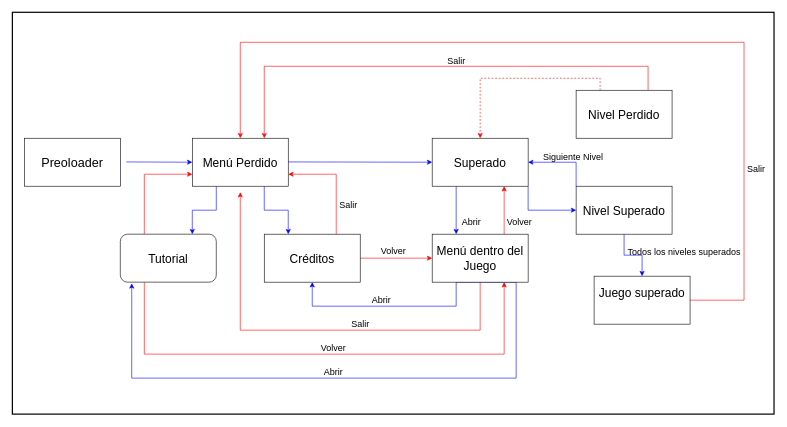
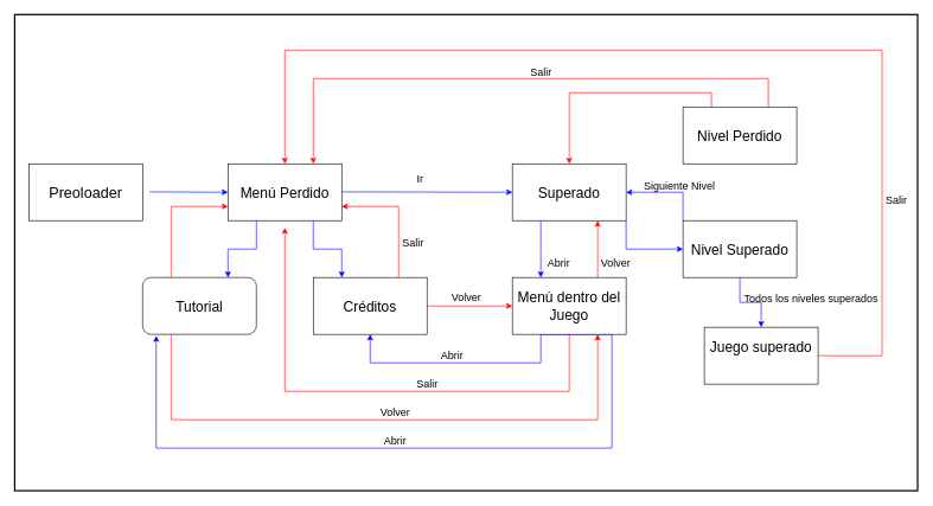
  <mxCell id="0" />
  <mxCell id="1" parent="0" />
  <mxCell id="2" value="&lt;div style=&quot;font-size: 21px&quot;&gt;&lt;font style=&quot;font-size: 21px&quot;&gt;Preoloader&lt;/font&gt;&lt;/div&gt;" style="rounded=0;whiteSpace=wrap;html=1;" parent="1" vertex="1"><mxGeometry x="40" y="230" width="160" height="80" as="geometry" /></mxCell>
  <mxCell id="3" value="" style="endArrow=classic;html=1;fillColor=#d5e8d4;strokeColor=#0000FF;entryX=0;entryY=0.5;entryDx=0;entryDy=0;" parent="1" target="6" edge="1"><mxGeometry width="50" height="50" relative="1" as="geometry"><mxPoint x="210" y="269.5" as="sourcePoint" /><mxPoint x="310" y="269.5" as="targetPoint" /></mxGeometry></mxCell>
  <mxCell id="4" style="edgeStyle=orthogonalEdgeStyle;rounded=0;orthogonalLoop=1;jettySize=auto;html=1;exitX=0.25;exitY=1;exitDx=0;exitDy=0;entryX=0.75;entryY=0;entryDx=0;entryDy=0;strokeColor=#0000FF;" parent="1" source="6" target="13" edge="1"><mxGeometry relative="1" as="geometry"><mxPoint x="280" y="390" as="targetPoint" /><Array as="points"><mxPoint x="360" y="350" /><mxPoint x="320" y="350" /></Array></mxGeometry></mxCell>
  <mxCell id="5" style="edgeStyle=orthogonalEdgeStyle;rounded=0;orthogonalLoop=1;jettySize=auto;html=1;exitX=0.75;exitY=1;exitDx=0;exitDy=0;entryX=0.25;entryY=0;entryDx=0;entryDy=0;strokeColor=#0000FF;" parent="1" source="6" target="16" edge="1"><mxGeometry relative="1" as="geometry"><mxPoint x="480" y="380" as="targetPoint" /></mxGeometry></mxCell>
  <mxCell id="6" value="&lt;font style=&quot;font-size: 20px&quot;&gt;Menú Perdido&lt;/font&gt;" style="rounded=0;whiteSpace=wrap;html=1;" parent="1" vertex="1"><mxGeometry x="320" y="230" width="160" height="80" as="geometry" /></mxCell>
  <mxCell id="7" value="" style="endArrow=classic;html=1;strokeColor=#0000FF;strokeWidth=1;" parent="1" edge="1"><mxGeometry width="50" height="50" relative="1" as="geometry"><mxPoint x="480" y="269.5" as="sourcePoint" /><mxPoint x="720" y="270" as="targetPoint" /></mxGeometry></mxCell>
  <mxCell id="8" style="edgeStyle=orthogonalEdgeStyle;rounded=0;orthogonalLoop=1;jettySize=auto;html=1;exitX=0.25;exitY=1;exitDx=0;exitDy=0;strokeColor=#0000FF;" parent="1" source="10" edge="1"><mxGeometry relative="1" as="geometry"><mxPoint x="800" y="320" as="sourcePoint" /><mxPoint x="760" y="390" as="targetPoint" /></mxGeometry></mxCell>
  <mxCell id="9" style="edgeStyle=orthogonalEdgeStyle;rounded=0;orthogonalLoop=1;jettySize=auto;html=1;exitX=1;exitY=1;exitDx=0;exitDy=0;entryX=0;entryY=0.5;entryDx=0;entryDy=0;strokeWidth=1;strokeColor=#0000FF;" parent="1" source="10" target="19" edge="1"><mxGeometry relative="1" as="geometry" /></mxCell>
  <mxCell id="10" value="&lt;p&gt;&lt;font style=&quot;font-size: 20px&quot;&gt;Superado&lt;/font&gt;&lt;/p&gt;" style="rounded=0;whiteSpace=wrap;html=1;" parent="1" vertex="1"><mxGeometry x="720" y="230" width="160" height="80" as="geometry" /></mxCell>
  <mxCell id="11" style="edgeStyle=orthogonalEdgeStyle;rounded=0;orthogonalLoop=1;jettySize=auto;html=1;exitX=0.25;exitY=0;exitDx=0;exitDy=0;entryX=0;entryY=0.75;entryDx=0;entryDy=0;strokeColor=#FF0000;strokeWidth=1;" parent="1" source="13" target="6" edge="1"><mxGeometry relative="1" as="geometry" /></mxCell>
  <mxCell id="12" style="edgeStyle=orthogonalEdgeStyle;rounded=0;orthogonalLoop=1;jettySize=auto;html=1;exitX=0.25;exitY=1;exitDx=0;exitDy=0;entryX=0.75;entryY=1;entryDx=0;entryDy=0;strokeColor=#FF0000;strokeWidth=1;" parent="1" source="13" target="27" edge="1"><mxGeometry relative="1" as="geometry"><Array as="points"><mxPoint x="240" y="590" /><mxPoint x="840" y="590" /></Array></mxGeometry></mxCell>
  <mxCell id="13" value="&lt;div style=&quot;font-size: 20px&quot;&gt;&lt;font style=&quot;font-size: 20px&quot;&gt;Tutorial&lt;/font&gt;&lt;/div&gt;" style="whiteSpace=wrap;html=1;rounded=1;" parent="1" vertex="1"><mxGeometry x="200" y="390" width="160" height="80" as="geometry" /></mxCell>
  <mxCell id="14" style="edgeStyle=orthogonalEdgeStyle;rounded=0;orthogonalLoop=1;jettySize=auto;html=1;exitX=0.75;exitY=0;exitDx=0;exitDy=0;entryX=1;entryY=0.75;entryDx=0;entryDy=0;fillColor=#f8cecc;strokeWidth=1;strokeColor=#FF0000;" parent="1" source="16" target="6" edge="1"><mxGeometry relative="1" as="geometry" /></mxCell>
  <mxCell id="15" style="edgeStyle=orthogonalEdgeStyle;rounded=0;orthogonalLoop=1;jettySize=auto;html=1;exitX=1;exitY=0.5;exitDx=0;exitDy=0;entryX=0;entryY=0.5;entryDx=0;entryDy=0;strokeColor=#FF0000;strokeWidth=1;" parent="1" source="16" target="27" edge="1"><mxGeometry relative="1" as="geometry" /></mxCell>
  <mxCell id="16" value="&lt;font style=&quot;font-size: 20px&quot;&gt;Créditos&lt;/font&gt;" style="rounded=0;whiteSpace=wrap;html=1;" parent="1" vertex="1"><mxGeometry x="440" y="390" width="160" height="80" as="geometry" /></mxCell>
  <mxCell id="17" style="edgeStyle=orthogonalEdgeStyle;rounded=0;orthogonalLoop=1;jettySize=auto;html=1;exitX=0;exitY=0;exitDx=0;exitDy=0;entryX=1;entryY=0.5;entryDx=0;entryDy=0;strokeWidth=1;strokeColor=#0000FF;" parent="1" source="19" target="10" edge="1"><mxGeometry relative="1" as="geometry" /></mxCell>
  <mxCell id="18" style="edgeStyle=orthogonalEdgeStyle;rounded=0;orthogonalLoop=1;jettySize=auto;html=1;exitX=0.5;exitY=1;exitDx=0;exitDy=0;entryX=0.5;entryY=0;entryDx=0;entryDy=0;strokeColor=#0000FF;strokeWidth=1;" parent="1" source="19" target="29" edge="1"><mxGeometry relative="1" as="geometry" /></mxCell>
  <mxCell id="19" value="&lt;font style=&quot;font-size: 20px&quot;&gt;Nivel Superado&lt;/font&gt;" style="rounded=0;whiteSpace=wrap;html=1;" parent="1" vertex="1"><mxGeometry x="960" y="310" width="160" height="80" as="geometry" /></mxCell>
- <mxCell id="20" style="edgeStyle=orthogonalEdgeStyle;rounded=0;orthogonalLoop=1;jettySize=auto;html=1;exitX=0.25;exitY=0;exitDx=0;exitDy=0;entryX=0.5;entryY=0;entryDx=0;entryDy=0;strokeWidth=1;strokeColor=#FF0000;dashed=1;" parent="1" source="22" target="10" edge="1"><mxGeometry relative="1" as="geometry" /></mxCell>
+ <mxCell id="20" style="edgeStyle=orthogonalEdgeStyle;rounded=0;orthogonalLoop=1;jettySize=auto;html=1;exitX=0.25;exitY=0;exitDx=0;exitDy=0;entryX=0.5;entryY=0;entryDx=0;entryDy=0;strokeWidth=1;strokeColor=#FF0000;" parent="1" source="22" target="10" edge="1"><mxGeometry relative="1" as="geometry" /></mxCell>
  <mxCell id="21" style="edgeStyle=orthogonalEdgeStyle;rounded=0;orthogonalLoop=1;jettySize=auto;html=1;exitX=0.75;exitY=0;exitDx=0;exitDy=0;entryX=0.75;entryY=0;entryDx=0;entryDy=0;strokeWidth=1;strokeColor=#FF0000;" parent="1" source="22" target="6" edge="1"><mxGeometry relative="1" as="geometry"><Array as="points"><mxPoint x="1080" y="110" /><mxPoint x="440" y="110" /></Array></mxGeometry></mxCell>
  <mxCell id="22" value="&lt;div style=&quot;font-size: 20px&quot;&gt;&lt;font style=&quot;font-size: 20px&quot;&gt;Nivel Perdido&lt;/font&gt;&lt;/div&gt;" style="rounded=0;whiteSpace=wrap;html=1;" parent="1" vertex="1"><mxGeometry x="960" y="150" width="160" height="80" as="geometry" /></mxCell>
  <mxCell id="23" style="edgeStyle=orthogonalEdgeStyle;rounded=0;orthogonalLoop=1;jettySize=auto;html=1;exitX=0.25;exitY=1;exitDx=0;exitDy=0;entryX=0.119;entryY=1.025;entryDx=0;entryDy=0;strokeColor=#0000FF;entryPerimeter=0;" parent="1" source="27" target="13" edge="1"><mxGeometry relative="1" as="geometry"><Array as="points"><mxPoint x="860" y="470" /><mxPoint x="860" y="630" /><mxPoint x="219" y="630" /></Array></mxGeometry></mxCell>
  <mxCell id="24" style="edgeStyle=orthogonalEdgeStyle;rounded=0;orthogonalLoop=1;jettySize=auto;html=1;exitX=0.25;exitY=1;exitDx=0;exitDy=0;entryX=0.5;entryY=1;entryDx=0;entryDy=0;strokeColor=#0000FF;" parent="1" source="27" target="16" edge="1"><mxGeometry relative="1" as="geometry"><Array as="points"><mxPoint x="760" y="510" /><mxPoint x="520" y="510" /></Array></mxGeometry></mxCell>
  <mxCell id="25" style="edgeStyle=orthogonalEdgeStyle;rounded=0;orthogonalLoop=1;jettySize=auto;html=1;exitX=0.5;exitY=1;exitDx=0;exitDy=0;strokeColor=#FF0000;" parent="1" source="27" edge="1"><mxGeometry relative="1" as="geometry"><mxPoint x="400" y="320" as="targetPoint" /><Array as="points"><mxPoint x="800" y="550" /><mxPoint x="400" y="550" /></Array></mxGeometry></mxCell>
  <mxCell id="26" style="edgeStyle=orthogonalEdgeStyle;rounded=0;orthogonalLoop=1;jettySize=auto;html=1;exitX=0.75;exitY=0;exitDx=0;exitDy=0;entryX=0.75;entryY=1;entryDx=0;entryDy=0;strokeWidth=1;strokeColor=#FF0000;" parent="1" source="27" target="10" edge="1"><mxGeometry relative="1" as="geometry" /></mxCell>
  <mxCell id="27" value="&lt;font style=&quot;font-size: 20px&quot;&gt;Menú dentro del Juego&lt;/font&gt;" style="rounded=0;whiteSpace=wrap;html=1;" parent="1" vertex="1"><mxGeometry x="720" y="390" width="160" height="80" as="geometry" /></mxCell>
  <mxCell id="28" style="edgeStyle=orthogonalEdgeStyle;rounded=0;orthogonalLoop=1;jettySize=auto;html=1;exitX=1;exitY=0.5;exitDx=0;exitDy=0;entryX=0.5;entryY=0;entryDx=0;entryDy=0;strokeWidth=1;strokeColor=#FF0000;" parent="1" source="29" target="6" edge="1"><mxGeometry relative="1" as="geometry"><Array as="points"><mxPoint x="1240" y="500" /><mxPoint x="1240" y="70" /><mxPoint x="400" y="70" /></Array></mxGeometry></mxCell>
  <mxCell id="29" value="&lt;div style=&quot;font-size: 20px&quot; align=&quot;center&quot;&gt;&lt;font style=&quot;font-size: 20px&quot;&gt;Juego superado&lt;/font&gt;&lt;/div&gt;&lt;div style=&quot;font-size: 20px&quot;&gt;&lt;font style=&quot;font-size: 20px&quot;&gt;&lt;br&gt;&lt;/font&gt;&lt;/div&gt;" style="rounded=0;whiteSpace=wrap;html=1;align=center;" parent="1" vertex="1"><mxGeometry x="990" y="460" width="160" height="80" as="geometry" /></mxCell>
  <mxCell id="30" value="&lt;div style=&quot;font-size: 15px&quot;&gt;&lt;font style=&quot;font-size: 15px&quot;&gt;Todos los niveles superados&lt;/font&gt;&lt;/div&gt;" style="text;html=1;align=center;verticalAlign=middle;resizable=0;points=[];autosize=1;strokeColor=none;" parent="1" vertex="1"><mxGeometry x="1040" y="410" width="200" height="20" as="geometry" /></mxCell>
  <mxCell id="31" value="&lt;div style=&quot;font-size: 15px&quot;&gt;&lt;font style=&quot;font-size: 15px&quot;&gt;Siguiente Nivel&lt;/font&gt;&lt;/div&gt;" style="text;html=1;align=center;verticalAlign=middle;resizable=0;points=[];autosize=1;strokeColor=none;" parent="1" vertex="1"><mxGeometry x="900" y="250" width="110" height="20" as="geometry" /></mxCell>
  <mxCell id="32" value="&lt;font style=&quot;font-size: 15px&quot;&gt;Salir&lt;/font&gt;" style="text;html=1;align=center;verticalAlign=middle;resizable=0;points=[];autosize=1;strokeColor=none;" parent="1" vertex="1"><mxGeometry x="580" y="530" width="40" height="20" as="geometry" /></mxCell>
  <mxCell id="33" value="&lt;font style=&quot;font-size: 15px&quot;&gt;Salir&lt;/font&gt;" style="text;html=1;align=center;verticalAlign=middle;resizable=0;points=[];autosize=1;strokeColor=none;" parent="1" vertex="1"><mxGeometry x="1240" y="270" width="40" height="20" as="geometry" /></mxCell>
  <mxCell id="34" value="&lt;div style=&quot;font-size: 15px&quot;&gt;&lt;font style=&quot;font-size: 15px&quot;&gt;Volver&lt;/font&gt;&lt;/div&gt;" style="text;html=1;align=center;verticalAlign=middle;resizable=0;points=[];autosize=1;strokeColor=none;" parent="1" vertex="1"><mxGeometry x="840" y="360" width="50" height="20" as="geometry" /></mxCell>
  <mxCell id="35" value="&lt;div style=&quot;font-size: 15px&quot;&gt;&lt;font style=&quot;font-size: 15px&quot;&gt;Abrir&lt;/font&gt;&lt;/div&gt;" style="text;html=1;align=center;verticalAlign=middle;resizable=0;points=[];autosize=1;strokeColor=none;" parent="1" vertex="1"><mxGeometry x="760" y="360" width="50" height="20" as="geometry" /></mxCell>
  <mxCell id="36" value="&lt;div style=&quot;font-size: 15px&quot;&gt;&lt;font style=&quot;font-size: 15px&quot;&gt;Abrir&lt;/font&gt;&lt;/div&gt;" style="text;html=1;align=center;verticalAlign=middle;resizable=0;points=[];autosize=1;strokeColor=none;" parent="1" vertex="1"><mxGeometry x="610" y="490" width="50" height="20" as="geometry" /></mxCell>
  <mxCell id="37" value="&lt;font style=&quot;font-size: 15px&quot;&gt;Abrir&lt;/font&gt;" style="text;html=1;align=center;verticalAlign=middle;resizable=0;points=[];autosize=1;strokeColor=none;" parent="1" vertex="1"><mxGeometry x="530" y="610" width="50" height="20" as="geometry" /></mxCell>
  <mxCell id="38" value="&lt;font style=&quot;font-size: 15px&quot;&gt;Salir&lt;/font&gt;" style="text;html=1;align=center;verticalAlign=middle;resizable=0;points=[];autosize=1;strokeColor=none;" parent="1" vertex="1"><mxGeometry x="560" y="330" width="40" height="20" as="geometry" /></mxCell>
  <mxCell id="39" value="&lt;div style=&quot;font-size: 15px&quot;&gt;&lt;font style=&quot;font-size: 15px&quot;&gt;Salir&lt;/font&gt;&lt;/div&gt;" style="text;html=1;align=center;verticalAlign=middle;resizable=0;points=[];autosize=1;strokeColor=none;" parent="1" vertex="1"><mxGeometry x="740" y="90" width="40" height="20" as="geometry" /></mxCell>
+ <mxCell id="40" value="&lt;font style=&quot;font-size: 15px&quot;&gt;Ir&lt;/font&gt;" style="text;html=1;align=center;verticalAlign=middle;resizable=0;points=[];autosize=1;strokeColor=none;" parent="1" vertex="1"><mxGeometry x="580" y="240" width="20" height="20" as="geometry" /></mxCell>
  <mxCell id="41" value="&lt;div style=&quot;font-size: 15px&quot;&gt;&lt;font style=&quot;font-size: 15px&quot;&gt;Volver&lt;/font&gt;&lt;/div&gt;" style="text;html=1;align=center;verticalAlign=middle;resizable=0;points=[];autosize=1;strokeColor=none;" parent="1" vertex="1"><mxGeometry x="530" y="570" width="50" height="20" as="geometry" /></mxCell>
  <mxCell id="42" value="&lt;div style=&quot;font-size: 15px&quot;&gt;&lt;font style=&quot;font-size: 15px&quot;&gt;Volver&lt;/font&gt;&lt;/div&gt;&lt;div style=&quot;font-size: 15px&quot;&gt;&lt;font style=&quot;font-size: 15px&quot;&gt;&lt;br&gt;&lt;/font&gt;&lt;/div&gt;&lt;div style=&quot;font-size: 15px&quot;&gt;&lt;font style=&quot;font-size: 15px&quot;&gt;&lt;br&gt;&lt;/font&gt;&lt;/div&gt;" style="text;html=1;align=center;verticalAlign=middle;resizable=0;points=[];autosize=1;strokeColor=none;" parent="1" vertex="1"><mxGeometry x="630" y="410" width="50" height="50" as="geometry" /></mxCell>
  <mxCell id="43" value="" style="rounded=0;whiteSpace=wrap;html=1;shadow=0;sketch=0;fillColor=none;strokeWidth=2;" vertex="1" parent="1"><mxGeometry x="20" y="20" width="1270" height="670" as="geometry" /></mxCell>
